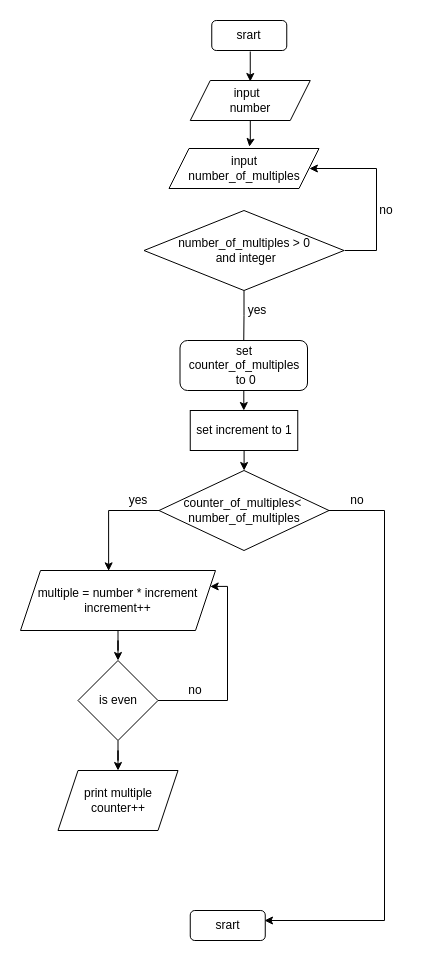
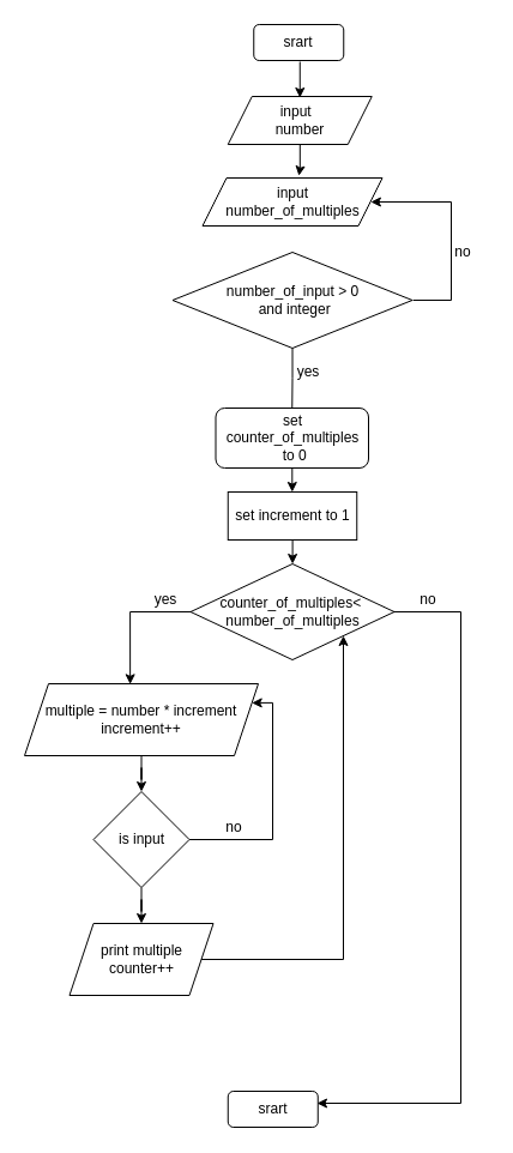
  <mxCell id="0" />
  <mxCell id="1" parent="0" />
  <mxCell id="2" style="edgeStyle=orthogonalEdgeStyle;rounded=0;orthogonalLoop=1;jettySize=auto;html=1;" parent="1" edge="1"><mxGeometry relative="1" as="geometry"><mxPoint x="249.75" y="81" as="targetPoint" /><mxPoint x="249.75" y="51" as="sourcePoint" /></mxGeometry></mxCell>
  <mxCell id="3" value="srart" style="rounded=1;whiteSpace=wrap;html=1;" parent="1" vertex="1"><mxGeometry x="211.25" y="20" width="75" height="30" as="geometry" /></mxCell>
  <mxCell id="4" style="edgeStyle=orthogonalEdgeStyle;rounded=0;orthogonalLoop=1;jettySize=auto;html=1;entryX=0.536;entryY=-0.045;entryDx=0;entryDy=0;entryPerimeter=0;" edge="1" parent="1" source="5" target="6"><mxGeometry relative="1" as="geometry" /></mxCell>
  <mxCell id="5" value="input &amp;nbsp;&lt;br&gt;number" style="shape=parallelogram;perimeter=parallelogramPerimeter;whiteSpace=wrap;html=1;fixedSize=1;" parent="1" vertex="1"><mxGeometry x="189.75" y="80" width="120" height="40" as="geometry" /></mxCell>
  <mxCell id="6" value="&amp;nbsp;input&amp;nbsp;&lt;br&gt;number_of_multiples" style="shape=parallelogram;perimeter=parallelogramPerimeter;whiteSpace=wrap;html=1;fixedSize=1;" parent="1" vertex="1"><mxGeometry x="168.5" y="148" width="150" height="40" as="geometry" /></mxCell>
  <mxCell id="7" style="edgeStyle=orthogonalEdgeStyle;rounded=0;orthogonalLoop=1;jettySize=auto;html=1;entryX=0.5;entryY=0;entryDx=0;entryDy=0;" parent="1" source="8" target="11" edge="1"><mxGeometry relative="1" as="geometry" /></mxCell>
  <mxCell id="8" value="set counter_of_multiples&lt;br&gt;&amp;nbsp;to 0" style="whiteSpace=wrap;html=1;rounded=1;" parent="1" vertex="1"><mxGeometry x="179.5" y="340" width="127.5" height="50" as="geometry" /></mxCell>
  <mxCell id="9" style="edgeStyle=orthogonalEdgeStyle;rounded=0;orthogonalLoop=1;jettySize=auto;html=1;exitX=0.5;exitY=1;exitDx=0;exitDy=0;" parent="1" edge="1"><mxGeometry relative="1" as="geometry"><mxPoint x="249.75" y="121" as="sourcePoint" /><mxPoint x="249.75" y="121" as="targetPoint" /></mxGeometry></mxCell>
  <mxCell id="10" style="edgeStyle=orthogonalEdgeStyle;rounded=0;orthogonalLoop=1;jettySize=auto;html=1;" parent="1" source="11" target="14" edge="1"><mxGeometry relative="1" as="geometry" /></mxCell>
  <mxCell id="11" value="set increment to 1" style="rounded=0;whiteSpace=wrap;html=1;" parent="1" vertex="1"><mxGeometry x="189.75" y="410" width="107.5" height="40" as="geometry" /></mxCell>
  <mxCell id="12" style="edgeStyle=orthogonalEdgeStyle;rounded=0;orthogonalLoop=1;jettySize=auto;html=1;entryX=0.452;entryY=0.006;entryDx=0;entryDy=0;entryPerimeter=0;" edge="1" parent="1" source="14" target="17"><mxGeometry relative="1" as="geometry"><Array as="points"><mxPoint x="108" y="510" /></Array></mxGeometry></mxCell>
  <mxCell id="13" style="edgeStyle=orthogonalEdgeStyle;rounded=0;orthogonalLoop=1;jettySize=auto;html=1;" edge="1" parent="1"><mxGeometry relative="1" as="geometry"><mxPoint x="264" y="920" as="targetPoint" /><mxPoint x="325.486" y="510.007" as="sourcePoint" /><Array as="points"><mxPoint x="384" y="510" /><mxPoint x="384" y="920" /><mxPoint x="264" y="920" /></Array></mxGeometry></mxCell>
  <mxCell id="14" value="counter_of_multiples&amp;lt;&amp;nbsp;&lt;br&gt;number_of_multiples" style="rhombus;whiteSpace=wrap;html=1;" parent="1" vertex="1"><mxGeometry x="158.5" y="470" width="170" height="80" as="geometry" /></mxCell>
  <mxCell id="15" value="no" style="text;html=1;strokeColor=none;fillColor=none;align=center;verticalAlign=middle;whiteSpace=wrap;rounded=0;" parent="1" vertex="1"><mxGeometry x="337" y="490" width="40" height="20" as="geometry" /></mxCell>
  <mxCell id="16" style="edgeStyle=orthogonalEdgeStyle;rounded=0;orthogonalLoop=1;jettySize=auto;html=1;entryX=0.5;entryY=0;entryDx=0;entryDy=0;" edge="1" parent="1" source="17" target="20"><mxGeometry relative="1" as="geometry" /></mxCell>
  <mxCell id="17" value="multiple = number * increment&lt;br&gt;increment++" style="shape=parallelogram;perimeter=parallelogramPerimeter;whiteSpace=wrap;html=1;fixedSize=1;" parent="1" vertex="1"><mxGeometry x="20" y="570" width="195" height="60" as="geometry" /></mxCell>
  <mxCell id="18" style="edgeStyle=orthogonalEdgeStyle;rounded=0;orthogonalLoop=1;jettySize=auto;html=1;entryX=1;entryY=0.25;entryDx=0;entryDy=0;" edge="1" parent="1" source="20"><mxGeometry relative="1" as="geometry"><mxPoint x="209.688" y="585.938" as="targetPoint" /><Array as="points"><mxPoint x="227" y="700" /><mxPoint x="227" y="586" /></Array></mxGeometry></mxCell>
  <mxCell id="19" style="edgeStyle=orthogonalEdgeStyle;rounded=0;orthogonalLoop=1;jettySize=auto;html=1;entryX=0.5;entryY=0;entryDx=0;entryDy=0;" edge="1" parent="1" source="20" target="22"><mxGeometry relative="1" as="geometry" /></mxCell>
- <mxCell id="20" value="is even" style="rhombus;whiteSpace=wrap;html=1;" parent="1" vertex="1"><mxGeometry x="77.5" y="660" width="80" height="80" as="geometry" /></mxCell>
+ <mxCell id="20" value="is input" style="rhombus;whiteSpace=wrap;html=1;" parent="1" vertex="1"><mxGeometry x="77.5" y="660" width="80" height="80" as="geometry" /></mxCell>
+ <mxCell id="21" style="edgeStyle=orthogonalEdgeStyle;rounded=0;orthogonalLoop=1;jettySize=auto;html=1;entryX=1;entryY=1;entryDx=0;entryDy=0;" edge="1" parent="1" source="22" target="14"><mxGeometry relative="1" as="geometry"><mxPoint x="307" y="590" as="targetPoint" /><Array as="points"><mxPoint x="286" y="800" /></Array></mxGeometry></mxCell>
  <mxCell id="22" value="print multiple&lt;br&gt;counter++" style="shape=parallelogram;perimeter=parallelogramPerimeter;whiteSpace=wrap;html=1;fixedSize=1;" parent="1" vertex="1"><mxGeometry x="57.5" y="770" width="120" height="60" as="geometry" /></mxCell>
  <mxCell id="23" style="edgeStyle=orthogonalEdgeStyle;rounded=0;orthogonalLoop=1;jettySize=auto;html=1;exitX=0.5;exitY=1;exitDx=0;exitDy=0;" edge="1" parent="1"><mxGeometry relative="1" as="geometry"><mxPoint x="248.5" y="156" as="sourcePoint" /><mxPoint x="248.5" y="156" as="targetPoint" /></mxGeometry></mxCell>
  <mxCell id="24" style="edgeStyle=orthogonalEdgeStyle;rounded=0;orthogonalLoop=1;jettySize=auto;html=1;entryX=0.5;entryY=0;entryDx=0;entryDy=0;endArrow=none;" edge="1" parent="1" source="26" target="8"><mxGeometry relative="1" as="geometry" /></mxCell>
  <mxCell id="25" style="edgeStyle=orthogonalEdgeStyle;rounded=0;orthogonalLoop=1;jettySize=auto;html=1;entryX=0.936;entryY=0.5;entryDx=0;entryDy=0;entryPerimeter=0;" edge="1" parent="1" target="6"><mxGeometry relative="1" as="geometry"><mxPoint x="313" y="168" as="targetPoint" /><mxPoint x="344" y="250" as="sourcePoint" /><Array as="points"><mxPoint x="376" y="250" /><mxPoint x="376" y="168" /></Array></mxGeometry></mxCell>
- <mxCell id="26" value="&lt;span&gt;number_of_multiples &amp;gt; 0&lt;br&gt;&amp;nbsp;and integer&lt;/span&gt;" style="rhombus;whiteSpace=wrap;html=1;" vertex="1" parent="1"><mxGeometry x="143.5" y="210" width="200" height="80" as="geometry" /></mxCell>
+ <mxCell id="26" value="&lt;span&gt;number_of_input &amp;gt; 0&lt;br&gt;&amp;nbsp;and integer&lt;/span&gt;" style="rhombus;whiteSpace=wrap;html=1;" vertex="1" parent="1"><mxGeometry x="143.5" y="210" width="200" height="80" as="geometry" /></mxCell>
  <mxCell id="27" value="no" style="text;html=1;strokeColor=none;fillColor=none;align=center;verticalAlign=middle;whiteSpace=wrap;rounded=0;" vertex="1" parent="1"><mxGeometry x="366" y="200" width="40" height="20" as="geometry" /></mxCell>
  <mxCell id="28" value="yes" style="text;html=1;strokeColor=none;fillColor=none;align=center;verticalAlign=middle;whiteSpace=wrap;rounded=0;" vertex="1" parent="1"><mxGeometry x="237" y="300" width="40" height="20" as="geometry" /></mxCell>
  <mxCell id="29" value="no" style="text;html=1;strokeColor=none;fillColor=none;align=center;verticalAlign=middle;whiteSpace=wrap;rounded=0;" vertex="1" parent="1"><mxGeometry x="175" y="680" width="40" height="20" as="geometry" /></mxCell>
  <mxCell id="30" value="srart" style="rounded=1;whiteSpace=wrap;html=1;" vertex="1" parent="1"><mxGeometry x="189.75" y="910" width="75" height="30" as="geometry" /></mxCell>
  <mxCell id="31" value="yes" style="text;html=1;strokeColor=none;fillColor=none;align=center;verticalAlign=middle;whiteSpace=wrap;rounded=0;" vertex="1" parent="1"><mxGeometry x="117.5" y="490" width="40" height="20" as="geometry" /></mxCell>
